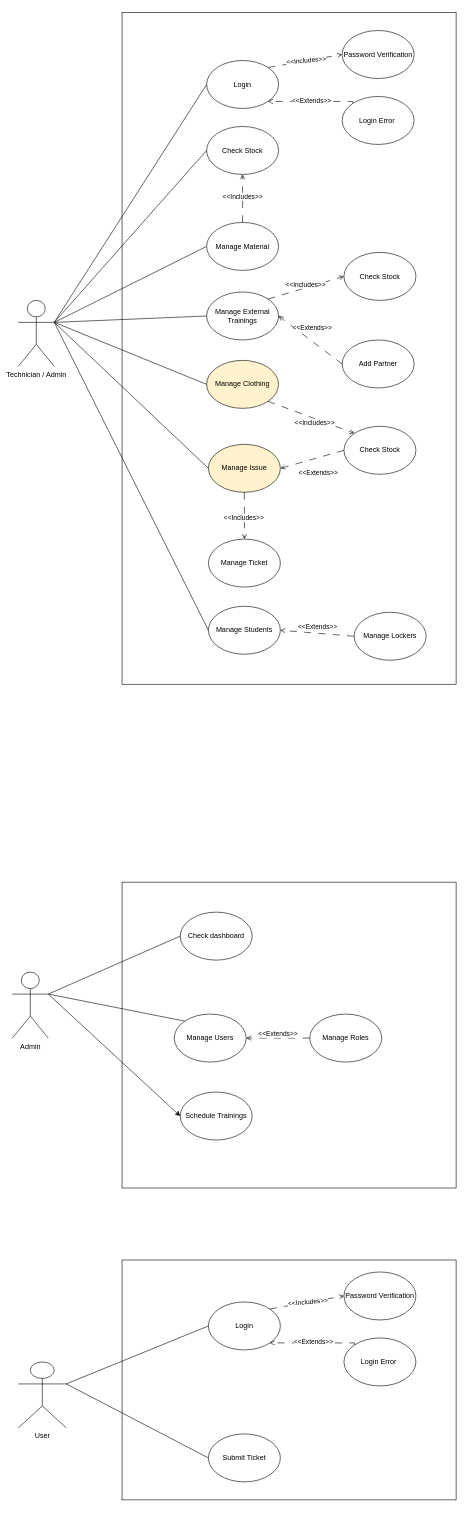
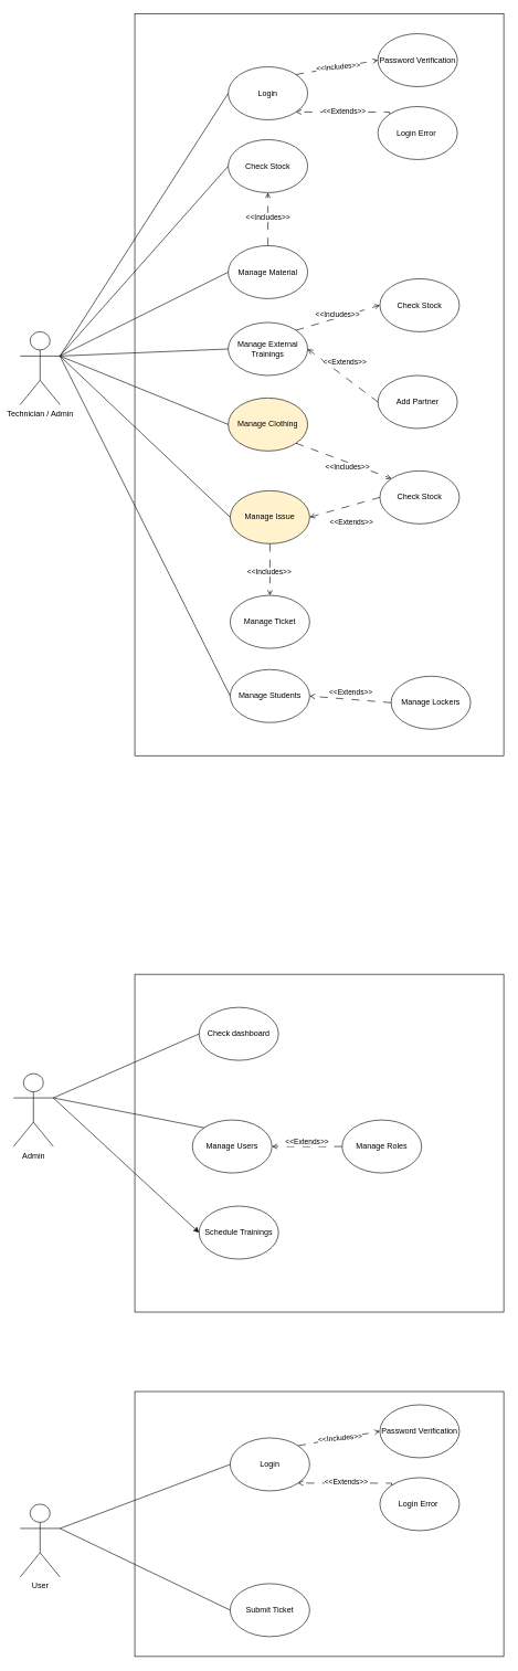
  <mxCell id="0" />
  <mxCell id="1" parent="0" />
  <mxCell id="2" value="" style="rounded=0;whiteSpace=wrap;html=1;" parent="1" vertex="1"><mxGeometry x="203" y="20" width="557" height="1120" as="geometry" /></mxCell>
  <mxCell id="3" value="Technician / Admin" style="shape=umlActor;verticalLabelPosition=bottom;verticalAlign=top;html=1;outlineConnect=0;" parent="1" vertex="1"><mxGeometry x="30" y="500" width="60" height="110" as="geometry" /></mxCell>
  <mxCell id="4" value="Login" style="ellipse;whiteSpace=wrap;html=1;" parent="1" vertex="1"><mxGeometry x="344" y="100" width="120" height="80" as="geometry" /></mxCell>
  <mxCell id="5" value="" style="endArrow=none;html=1;rounded=0;exitX=1;exitY=0.333;exitDx=0;exitDy=0;exitPerimeter=0;entryX=0;entryY=0.5;entryDx=0;entryDy=0;" parent="1" source="3" target="4" edge="1"><mxGeometry width="50" height="50" relative="1" as="geometry"><mxPoint x="380" y="330" as="sourcePoint" /><mxPoint x="430" y="280" as="targetPoint" /></mxGeometry></mxCell>
  <mxCell id="6" value="Password Verification" style="ellipse;whiteSpace=wrap;html=1;" parent="1" vertex="1"><mxGeometry x="570" y="50" width="120" height="80" as="geometry" /></mxCell>
  <mxCell id="7" value="" style="endArrow=open;html=1;rounded=0;exitX=1;exitY=0;exitDx=0;exitDy=0;entryX=0;entryY=0.5;entryDx=0;entryDy=0;dashed=1;dashPattern=12 12;endFill=0;" parent="1" source="4" target="6" edge="1"><mxGeometry width="50" height="50" relative="1" as="geometry"><mxPoint x="380" y="330" as="sourcePoint" /><mxPoint x="430" y="280" as="targetPoint" /></mxGeometry></mxCell>
  <mxCell id="8" value="&amp;lt;&amp;lt;Includes&amp;gt;&amp;gt;" style="edgeLabel;html=1;align=center;verticalAlign=middle;resizable=0;points=[];rotation=-5;" parent="7" vertex="1" connectable="0"><mxGeometry x="-0.355" y="1" relative="1" as="geometry"><mxPoint x="24" y="-4" as="offset" /></mxGeometry></mxCell>
  <mxCell id="9" style="edgeStyle=orthogonalEdgeStyle;rounded=0;orthogonalLoop=1;jettySize=auto;html=1;exitX=0;exitY=0;exitDx=0;exitDy=0;entryX=1;entryY=1;entryDx=0;entryDy=0;dashed=1;dashPattern=12 12;endArrow=open;endFill=0;" parent="1" source="11" target="4" edge="1"><mxGeometry relative="1" as="geometry"><Array as="points"><mxPoint x="588" y="168" /></Array></mxGeometry></mxCell>
  <mxCell id="10" value="&amp;lt;&amp;lt;Extends&amp;gt;&amp;gt;" style="edgeLabel;html=1;align=center;verticalAlign=middle;resizable=0;points=[];" parent="9" vertex="1" connectable="0"><mxGeometry x="0.256" y="-2" relative="1" as="geometry"><mxPoint x="18" as="offset" /></mxGeometry></mxCell>
  <mxCell id="11" value="Login Error&amp;nbsp;" style="ellipse;whiteSpace=wrap;html=1;" parent="1" vertex="1"><mxGeometry x="570" y="160" width="120" height="80" as="geometry" /></mxCell>
  <mxCell id="12" value="Check Stock" style="ellipse;whiteSpace=wrap;html=1;" parent="1" vertex="1"><mxGeometry x="344" y="210" width="120" height="80" as="geometry" /></mxCell>
  <mxCell id="13" value="" style="endArrow=none;html=1;rounded=0;exitX=1;exitY=0.333;exitDx=0;exitDy=0;exitPerimeter=0;entryX=0;entryY=0.5;entryDx=0;entryDy=0;endFill=0;" parent="1" source="3" target="12" edge="1"><mxGeometry width="50" height="50" relative="1" as="geometry"><mxPoint x="380" y="330" as="sourcePoint" /><mxPoint x="370" y="250" as="targetPoint" /></mxGeometry></mxCell>
  <mxCell id="14" value="Manage Material" style="ellipse;whiteSpace=wrap;html=1;" parent="1" vertex="1"><mxGeometry x="344" y="370" width="120" height="80" as="geometry" /></mxCell>
  <mxCell id="15" value="" style="endArrow=none;html=1;rounded=0;exitX=1;exitY=0.333;exitDx=0;exitDy=0;exitPerimeter=0;entryX=0;entryY=0.5;entryDx=0;entryDy=0;" parent="1" source="3" target="14" edge="1"><mxGeometry width="50" height="50" relative="1" as="geometry"><mxPoint x="380" y="330" as="sourcePoint" /><mxPoint x="430" y="280" as="targetPoint" /></mxGeometry></mxCell>
  <mxCell id="16" value="" style="endArrow=open;html=1;rounded=0;exitX=0.5;exitY=0;exitDx=0;exitDy=0;entryX=0.5;entryY=1;entryDx=0;entryDy=0;dashed=1;dashPattern=12 12;endFill=0;" parent="1" source="14" target="12" edge="1"><mxGeometry width="50" height="50" relative="1" as="geometry"><mxPoint x="380" y="330" as="sourcePoint" /><mxPoint x="430" y="280" as="targetPoint" /></mxGeometry></mxCell>
  <mxCell id="17" value="&amp;lt;&amp;lt;Includes&amp;gt;&amp;gt;" style="edgeLabel;html=1;align=center;verticalAlign=middle;resizable=0;points=[];" parent="16" vertex="1" connectable="0"><mxGeometry x="-0.224" y="-3" relative="1" as="geometry"><mxPoint x="-4" y="-13" as="offset" /></mxGeometry></mxCell>
  <mxCell id="18" value="Manage External Trainings" style="ellipse;whiteSpace=wrap;html=1;" parent="1" vertex="1"><mxGeometry x="344" y="486" width="120" height="80" as="geometry" /></mxCell>
  <mxCell id="19" value="" style="endArrow=none;html=1;rounded=0;entryX=0;entryY=0.5;entryDx=0;entryDy=0;exitX=1;exitY=0.333;exitDx=0;exitDy=0;exitPerimeter=0;" parent="1" source="3" target="18" edge="1"><mxGeometry width="50" height="50" relative="1" as="geometry"><mxPoint x="120" y="480" as="sourcePoint" /><mxPoint x="430" y="360" as="targetPoint" /></mxGeometry></mxCell>
  <mxCell id="20" value="Add Partner" style="ellipse;whiteSpace=wrap;html=1;" parent="1" vertex="1"><mxGeometry x="570" y="566" width="120" height="80" as="geometry" /></mxCell>
  <mxCell id="21" value="Manage Clothing" style="ellipse;whiteSpace=wrap;html=1;fillColor=#fff2cc;" parent="1" vertex="1"><mxGeometry x="344" y="600" width="120" height="80" as="geometry" /></mxCell>
  <mxCell id="22" value="Manage Issue" style="ellipse;whiteSpace=wrap;html=1;fillColor=#fff2cc;" parent="1" vertex="1"><mxGeometry x="347" y="740" width="120" height="80" as="geometry" /></mxCell>
  <mxCell id="23" value="" style="endArrow=none;html=1;rounded=0;exitX=1;exitY=0.333;exitDx=0;exitDy=0;exitPerimeter=0;entryX=0;entryY=0.5;entryDx=0;entryDy=0;" parent="1" source="3" target="21" edge="1"><mxGeometry width="50" height="50" relative="1" as="geometry"><mxPoint x="270" y="960" as="sourcePoint" /><mxPoint x="320" y="910" as="targetPoint" /></mxGeometry></mxCell>
  <mxCell id="24" value="" style="endArrow=none;html=1;rounded=0;exitX=1;exitY=0.333;exitDx=0;exitDy=0;exitPerimeter=0;entryX=0;entryY=0.5;entryDx=0;entryDy=0;" parent="1" source="3" target="22" edge="1"><mxGeometry width="50" height="50" relative="1" as="geometry"><mxPoint x="270" y="910" as="sourcePoint" /><mxPoint x="320" y="860" as="targetPoint" /></mxGeometry></mxCell>
  <mxCell id="25" value="Check Stock" style="ellipse;whiteSpace=wrap;html=1;" parent="1" vertex="1"><mxGeometry x="573" y="710" width="120" height="80" as="geometry" /></mxCell>
  <mxCell id="26" value="" style="endArrow=open;html=1;rounded=0;entryX=0;entryY=0;entryDx=0;entryDy=0;exitX=1;exitY=1;exitDx=0;exitDy=0;dashed=1;dashPattern=12 12;endFill=0;" parent="1" source="21" target="25" edge="1"><mxGeometry width="50" height="50" relative="1" as="geometry"><mxPoint x="410" y="940" as="sourcePoint" /><mxPoint x="460" y="890" as="targetPoint" /></mxGeometry></mxCell>
  <mxCell id="27" value="&amp;lt;&amp;lt;Includes&amp;gt;&amp;gt;" style="edgeLabel;html=1;align=center;verticalAlign=middle;resizable=0;points=[];" parent="26" vertex="1" connectable="0"><mxGeometry x="-0.133" y="-1" relative="1" as="geometry"><mxPoint x="15" y="11" as="offset" /></mxGeometry></mxCell>
  <mxCell id="28" value="&amp;lt;&amp;lt;Extends&amp;gt;&amp;gt;" style="edgeLabel;html=1;align=center;verticalAlign=middle;resizable=0;points=[];" parent="1" vertex="1" connectable="0"><mxGeometry x="517.003" y="978.001" as="geometry"><mxPoint x="12" y="-191" as="offset" /></mxGeometry></mxCell>
  <mxCell id="29" value="" style="endArrow=open;html=1;rounded=0;entryX=1;entryY=0.5;entryDx=0;entryDy=0;exitX=0;exitY=0.5;exitDx=0;exitDy=0;dashed=1;dashPattern=12 12;endFill=0;" parent="1" source="20" target="18" edge="1"><mxGeometry width="50" height="50" relative="1" as="geometry"><mxPoint x="590" y="710" as="sourcePoint" /><mxPoint x="640" y="660" as="targetPoint" /></mxGeometry></mxCell>
  <mxCell id="30" value="&amp;lt;&amp;lt;Extends&amp;gt;&amp;gt;" style="edgeLabel;html=1;align=center;verticalAlign=middle;resizable=0;points=[];" parent="29" vertex="1" connectable="0"><mxGeometry x="0.307" y="-2" relative="1" as="geometry"><mxPoint x="18" y="-6" as="offset" /></mxGeometry></mxCell>
  <mxCell id="31" value="Manage Students" style="ellipse;whiteSpace=wrap;html=1;" parent="1" vertex="1"><mxGeometry x="347" y="1010" width="120" height="80" as="geometry" /></mxCell>
  <mxCell id="32" value="" style="endArrow=none;html=1;rounded=0;exitX=1;exitY=0.333;exitDx=0;exitDy=0;exitPerimeter=0;entryX=0;entryY=0.5;entryDx=0;entryDy=0;" parent="1" source="3" target="31" edge="1"><mxGeometry width="50" height="50" relative="1" as="geometry"><mxPoint x="520" y="720" as="sourcePoint" /><mxPoint x="570" y="670" as="targetPoint" /></mxGeometry></mxCell>
  <mxCell id="33" value="Manage Lockers" style="ellipse;whiteSpace=wrap;html=1;" parent="1" vertex="1"><mxGeometry x="590" y="1020" width="120" height="80" as="geometry" /></mxCell>
  <mxCell id="34" value="" style="endArrow=open;html=1;rounded=0;exitX=0;exitY=0.5;exitDx=0;exitDy=0;entryX=1;entryY=0.5;entryDx=0;entryDy=0;dashed=1;dashPattern=12 12;endFill=0;" parent="1" source="33" target="31" edge="1"><mxGeometry width="50" height="50" relative="1" as="geometry"><mxPoint x="520" y="1181" as="sourcePoint" /><mxPoint x="570" y="1131" as="targetPoint" /></mxGeometry></mxCell>
  <mxCell id="35" value="&amp;lt;&amp;lt;Extends&amp;gt;&amp;gt;" style="edgeLabel;html=1;align=center;verticalAlign=middle;resizable=0;points=[];" parent="34" vertex="1" connectable="0"><mxGeometry x="0.238" relative="1" as="geometry"><mxPoint x="14" y="-9" as="offset" /></mxGeometry></mxCell>
  <mxCell id="36" value="" style="rounded=0;whiteSpace=wrap;html=1;" parent="1" vertex="1"><mxGeometry x="203" y="1470" width="557" height="510" as="geometry" /></mxCell>
  <mxCell id="37" style="edgeStyle=none;html=1;entryX=0;entryY=0.5;entryDx=0;entryDy=0;exitX=1;exitY=0.333;exitDx=0;exitDy=0;exitPerimeter=0;" parent="1" source="38" target="65" edge="1"><mxGeometry relative="1" as="geometry" /></mxCell>
  <mxCell id="38" value="Admin" style="shape=umlActor;verticalLabelPosition=bottom;verticalAlign=top;html=1;outlineConnect=0;" parent="1" vertex="1"><mxGeometry x="20" y="1620" width="60" height="110" as="geometry" /></mxCell>
  <mxCell id="39" value="Manage Users" style="ellipse;whiteSpace=wrap;html=1;" parent="1" vertex="1"><mxGeometry x="290" y="1690" width="120" height="80" as="geometry" /></mxCell>
  <mxCell id="40" value="" style="endArrow=none;html=1;rounded=0;exitX=0;exitY=0;exitDx=0;exitDy=0;entryX=1;entryY=0.333;entryDx=0;entryDy=0;entryPerimeter=0;" parent="1" source="39" target="38" edge="1"><mxGeometry width="50" height="50" relative="1" as="geometry"><mxPoint x="500" y="2290" as="sourcePoint" /><mxPoint x="550" y="2240" as="targetPoint" /></mxGeometry></mxCell>
  <mxCell id="41" value="Manage Roles" style="ellipse;whiteSpace=wrap;html=1;" parent="1" vertex="1"><mxGeometry x="516" y="1690" width="120" height="80" as="geometry" /></mxCell>
  <mxCell id="42" value="" style="endArrow=open;html=1;rounded=0;exitX=0;exitY=0.5;exitDx=0;exitDy=0;entryX=1;entryY=0.5;entryDx=0;entryDy=0;dashed=1;dashPattern=12 12;endFill=0;" parent="1" source="41" target="39" edge="1"><mxGeometry width="50" height="50" relative="1" as="geometry"><mxPoint x="386" y="1890" as="sourcePoint" /><mxPoint x="436" y="1840" as="targetPoint" /></mxGeometry></mxCell>
  <mxCell id="43" value="&amp;lt;&amp;lt;Extends&amp;gt;&amp;gt;" style="edgeLabel;html=1;align=center;verticalAlign=middle;resizable=0;points=[];" parent="42" vertex="1" connectable="0"><mxGeometry x="0.432" y="-1" relative="1" as="geometry"><mxPoint x="22" y="-7" as="offset" /></mxGeometry></mxCell>
  <mxCell id="44" value="Check Stock" style="ellipse;whiteSpace=wrap;html=1;" parent="1" vertex="1"><mxGeometry x="573" y="420" width="120" height="80" as="geometry" /></mxCell>
  <mxCell id="45" value="" style="endArrow=open;html=1;rounded=0;exitX=1;exitY=0;exitDx=0;exitDy=0;entryX=0;entryY=0.5;entryDx=0;entryDy=0;dashed=1;dashPattern=12 12;endFill=0;startArrow=none;startFill=0;" parent="1" source="18" target="44" edge="1"><mxGeometry width="50" height="50" relative="1" as="geometry"><mxPoint x="550" y="520" as="sourcePoint" /><mxPoint x="600" y="470" as="targetPoint" /></mxGeometry></mxCell>
  <mxCell id="46" value="&amp;lt;&amp;lt;Includes&amp;gt;&amp;gt;" style="edgeLabel;html=1;align=center;verticalAlign=middle;resizable=0;points=[];" parent="45" vertex="1" connectable="0"><mxGeometry x="-0.149" y="2" relative="1" as="geometry"><mxPoint x="9" y="-6" as="offset" /></mxGeometry></mxCell>
  <mxCell id="47" value="" style="rounded=0;whiteSpace=wrap;html=1;" parent="1" vertex="1"><mxGeometry x="203" y="2100" width="557" height="400" as="geometry" /></mxCell>
  <mxCell id="48" value="Login" style="ellipse;whiteSpace=wrap;html=1;" parent="1" vertex="1"><mxGeometry x="347" y="2170" width="120" height="80" as="geometry" /></mxCell>
  <mxCell id="49" value="Password Verification" style="ellipse;whiteSpace=wrap;html=1;" parent="1" vertex="1"><mxGeometry x="573" y="2120" width="120" height="80" as="geometry" /></mxCell>
  <mxCell id="50" value="" style="endArrow=open;html=1;rounded=0;exitX=1;exitY=0;exitDx=0;exitDy=0;entryX=0;entryY=0.5;entryDx=0;entryDy=0;dashed=1;dashPattern=12 12;endFill=0;" parent="1" source="48" target="49" edge="1"><mxGeometry width="50" height="50" relative="1" as="geometry"><mxPoint x="383" y="2400" as="sourcePoint" /><mxPoint x="433" y="2350" as="targetPoint" /></mxGeometry></mxCell>
  <mxCell id="51" value="&amp;lt;&amp;lt;Includes&amp;gt;&amp;gt;" style="edgeLabel;html=1;align=center;verticalAlign=middle;resizable=0;points=[];rotation=-5;" parent="50" vertex="1" connectable="0"><mxGeometry x="-0.355" y="1" relative="1" as="geometry"><mxPoint x="24" y="-4" as="offset" /></mxGeometry></mxCell>
  <mxCell id="52" style="edgeStyle=orthogonalEdgeStyle;rounded=0;orthogonalLoop=1;jettySize=auto;html=1;exitX=0;exitY=0;exitDx=0;exitDy=0;entryX=1;entryY=1;entryDx=0;entryDy=0;dashed=1;dashPattern=12 12;endArrow=open;endFill=0;" parent="1" source="54" target="48" edge="1"><mxGeometry relative="1" as="geometry"><Array as="points"><mxPoint x="591" y="2238" /></Array></mxGeometry></mxCell>
  <mxCell id="53" value="&amp;lt;&amp;lt;Extends&amp;gt;&amp;gt;" style="edgeLabel;html=1;align=center;verticalAlign=middle;resizable=0;points=[];" parent="52" vertex="1" connectable="0"><mxGeometry x="0.256" y="-2" relative="1" as="geometry"><mxPoint x="18" as="offset" /></mxGeometry></mxCell>
  <mxCell id="54" value="Login Error&amp;nbsp;" style="ellipse;whiteSpace=wrap;html=1;" parent="1" vertex="1"><mxGeometry x="573" y="2230" width="120" height="80" as="geometry" /></mxCell>
- <mxCell id="55" value="User" style="shape=umlActor;verticalLabelPosition=bottom;verticalAlign=top;html=1;outlineConnect=0;" parent="1" vertex="1"><mxGeometry x="30" y="2270" width="80" height="110" as="geometry" /></mxCell>
+ <mxCell id="55" value="User" style="shape=umlActor;verticalLabelPosition=bottom;verticalAlign=top;html=1;outlineConnect=0;" parent="1" vertex="1"><mxGeometry x="30" y="2270" width="60" height="110" as="geometry" /></mxCell>
  <mxCell id="56" value="" style="endArrow=none;html=1;rounded=0;exitX=1;exitY=0.333;exitDx=0;exitDy=0;exitPerimeter=0;entryX=0;entryY=0.5;entryDx=0;entryDy=0;" parent="1" source="55" target="48" edge="1"><mxGeometry width="50" height="50" relative="1" as="geometry"><mxPoint x="220" y="2350" as="sourcePoint" /><mxPoint x="270" y="2300" as="targetPoint" /></mxGeometry></mxCell>
  <mxCell id="57" value="Submit Ticket" style="ellipse;whiteSpace=wrap;html=1;" parent="1" vertex="1"><mxGeometry x="347" y="2390" width="120" height="80" as="geometry" /></mxCell>
  <mxCell id="58" value="" style="endArrow=none;html=1;rounded=0;exitX=1;exitY=0.333;exitDx=0;exitDy=0;exitPerimeter=0;entryX=0;entryY=0.5;entryDx=0;entryDy=0;" parent="1" source="55" target="57" edge="1"><mxGeometry width="50" height="50" relative="1" as="geometry"><mxPoint x="310" y="2380" as="sourcePoint" /><mxPoint x="360" y="2330" as="targetPoint" /></mxGeometry></mxCell>
  <mxCell id="59" value="" style="endArrow=none;html=1;rounded=0;exitX=1;exitY=0.5;exitDx=0;exitDy=0;entryX=0;entryY=0.5;entryDx=0;entryDy=0;endFill=0;dashed=1;dashPattern=12 12;startArrow=open;startFill=0;" parent="1" source="22" target="25" edge="1"><mxGeometry width="50" height="50" relative="1" as="geometry"><mxPoint x="500" y="1080" as="sourcePoint" /><mxPoint x="550" y="1030" as="targetPoint" /></mxGeometry></mxCell>
  <mxCell id="60" value="Manage Ticket" style="ellipse;whiteSpace=wrap;html=1;" parent="1" vertex="1"><mxGeometry x="347" y="898" width="120" height="80" as="geometry" /></mxCell>
  <mxCell id="61" value="" style="endArrow=open;html=1;rounded=0;exitX=0.5;exitY=1;exitDx=0;exitDy=0;entryX=0.5;entryY=0;entryDx=0;entryDy=0;endFill=0;dashed=1;dashPattern=12 12;" parent="1" source="22" target="60" edge="1"><mxGeometry width="50" height="50" relative="1" as="geometry"><mxPoint x="550" y="1180" as="sourcePoint" /><mxPoint x="600" y="1130" as="targetPoint" /></mxGeometry></mxCell>
  <mxCell id="62" value="&amp;lt;&amp;lt;Includes&amp;gt;&amp;gt;" style="edgeLabel;html=1;align=center;verticalAlign=middle;resizable=0;points=[];" parent="1" vertex="1" connectable="0"><mxGeometry x="404.003" y="860.001" as="geometry"><mxPoint x="1" y="2" as="offset" /></mxGeometry></mxCell>
  <mxCell id="63" value="Check dashboard" style="ellipse;whiteSpace=wrap;html=1;" parent="1" vertex="1"><mxGeometry x="300" y="1520" width="120" height="80" as="geometry" /></mxCell>
  <mxCell id="64" value="" style="endArrow=none;html=1;rounded=0;exitX=1;exitY=0.333;exitDx=0;exitDy=0;exitPerimeter=0;entryX=0;entryY=0.5;entryDx=0;entryDy=0;endFill=0;" parent="1" source="38" target="63" edge="1"><mxGeometry width="50" height="50" relative="1" as="geometry"><mxPoint x="150" y="1563.337" as="sourcePoint" /><mxPoint x="423" y="1376.67" as="targetPoint" /></mxGeometry></mxCell>
  <mxCell id="65" value="Schedule Trainings" style="ellipse;whiteSpace=wrap;html=1;" parent="1" vertex="1"><mxGeometry x="300" y="1820" width="120" height="80" as="geometry" /></mxCell>
